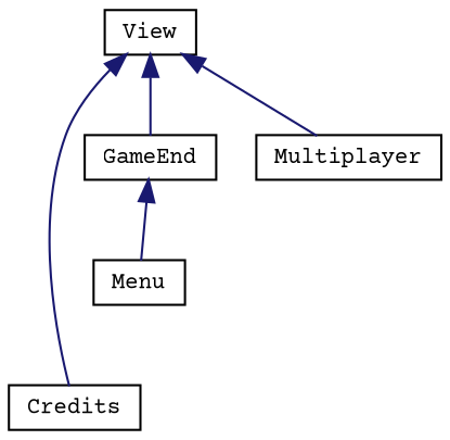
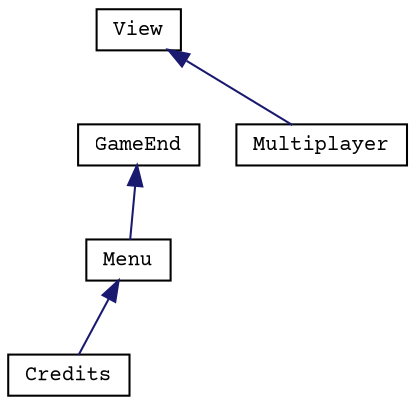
  digraph {
    fontname="Courier Prime"
    rankdir=TB
    node [color=black fillcolor=white fontname="Courier Prime" fontsize=10 shape=record style=filled]
    edge [color=midnightblue dir=back fontname="Courier Prime" fontsize=10 labelfontname=Helvetica labelfontsize=10 style=solid]
    n1 [height=0.2 label=View width=0.4]
    n2 [height=0.2 label=Credits width=0.4]
    n3 [height=0.2 label=GameEnd width=0.4]
    n4 [height=0.2 label=Multiplayer width=0.4]
    n5 [height=0.2 label=Menu width=0.4]
-   n1 -> n2
-   n1 -> n3
+   n5 -> n2
    n1 -> n4
    n3 -> n5
  }
